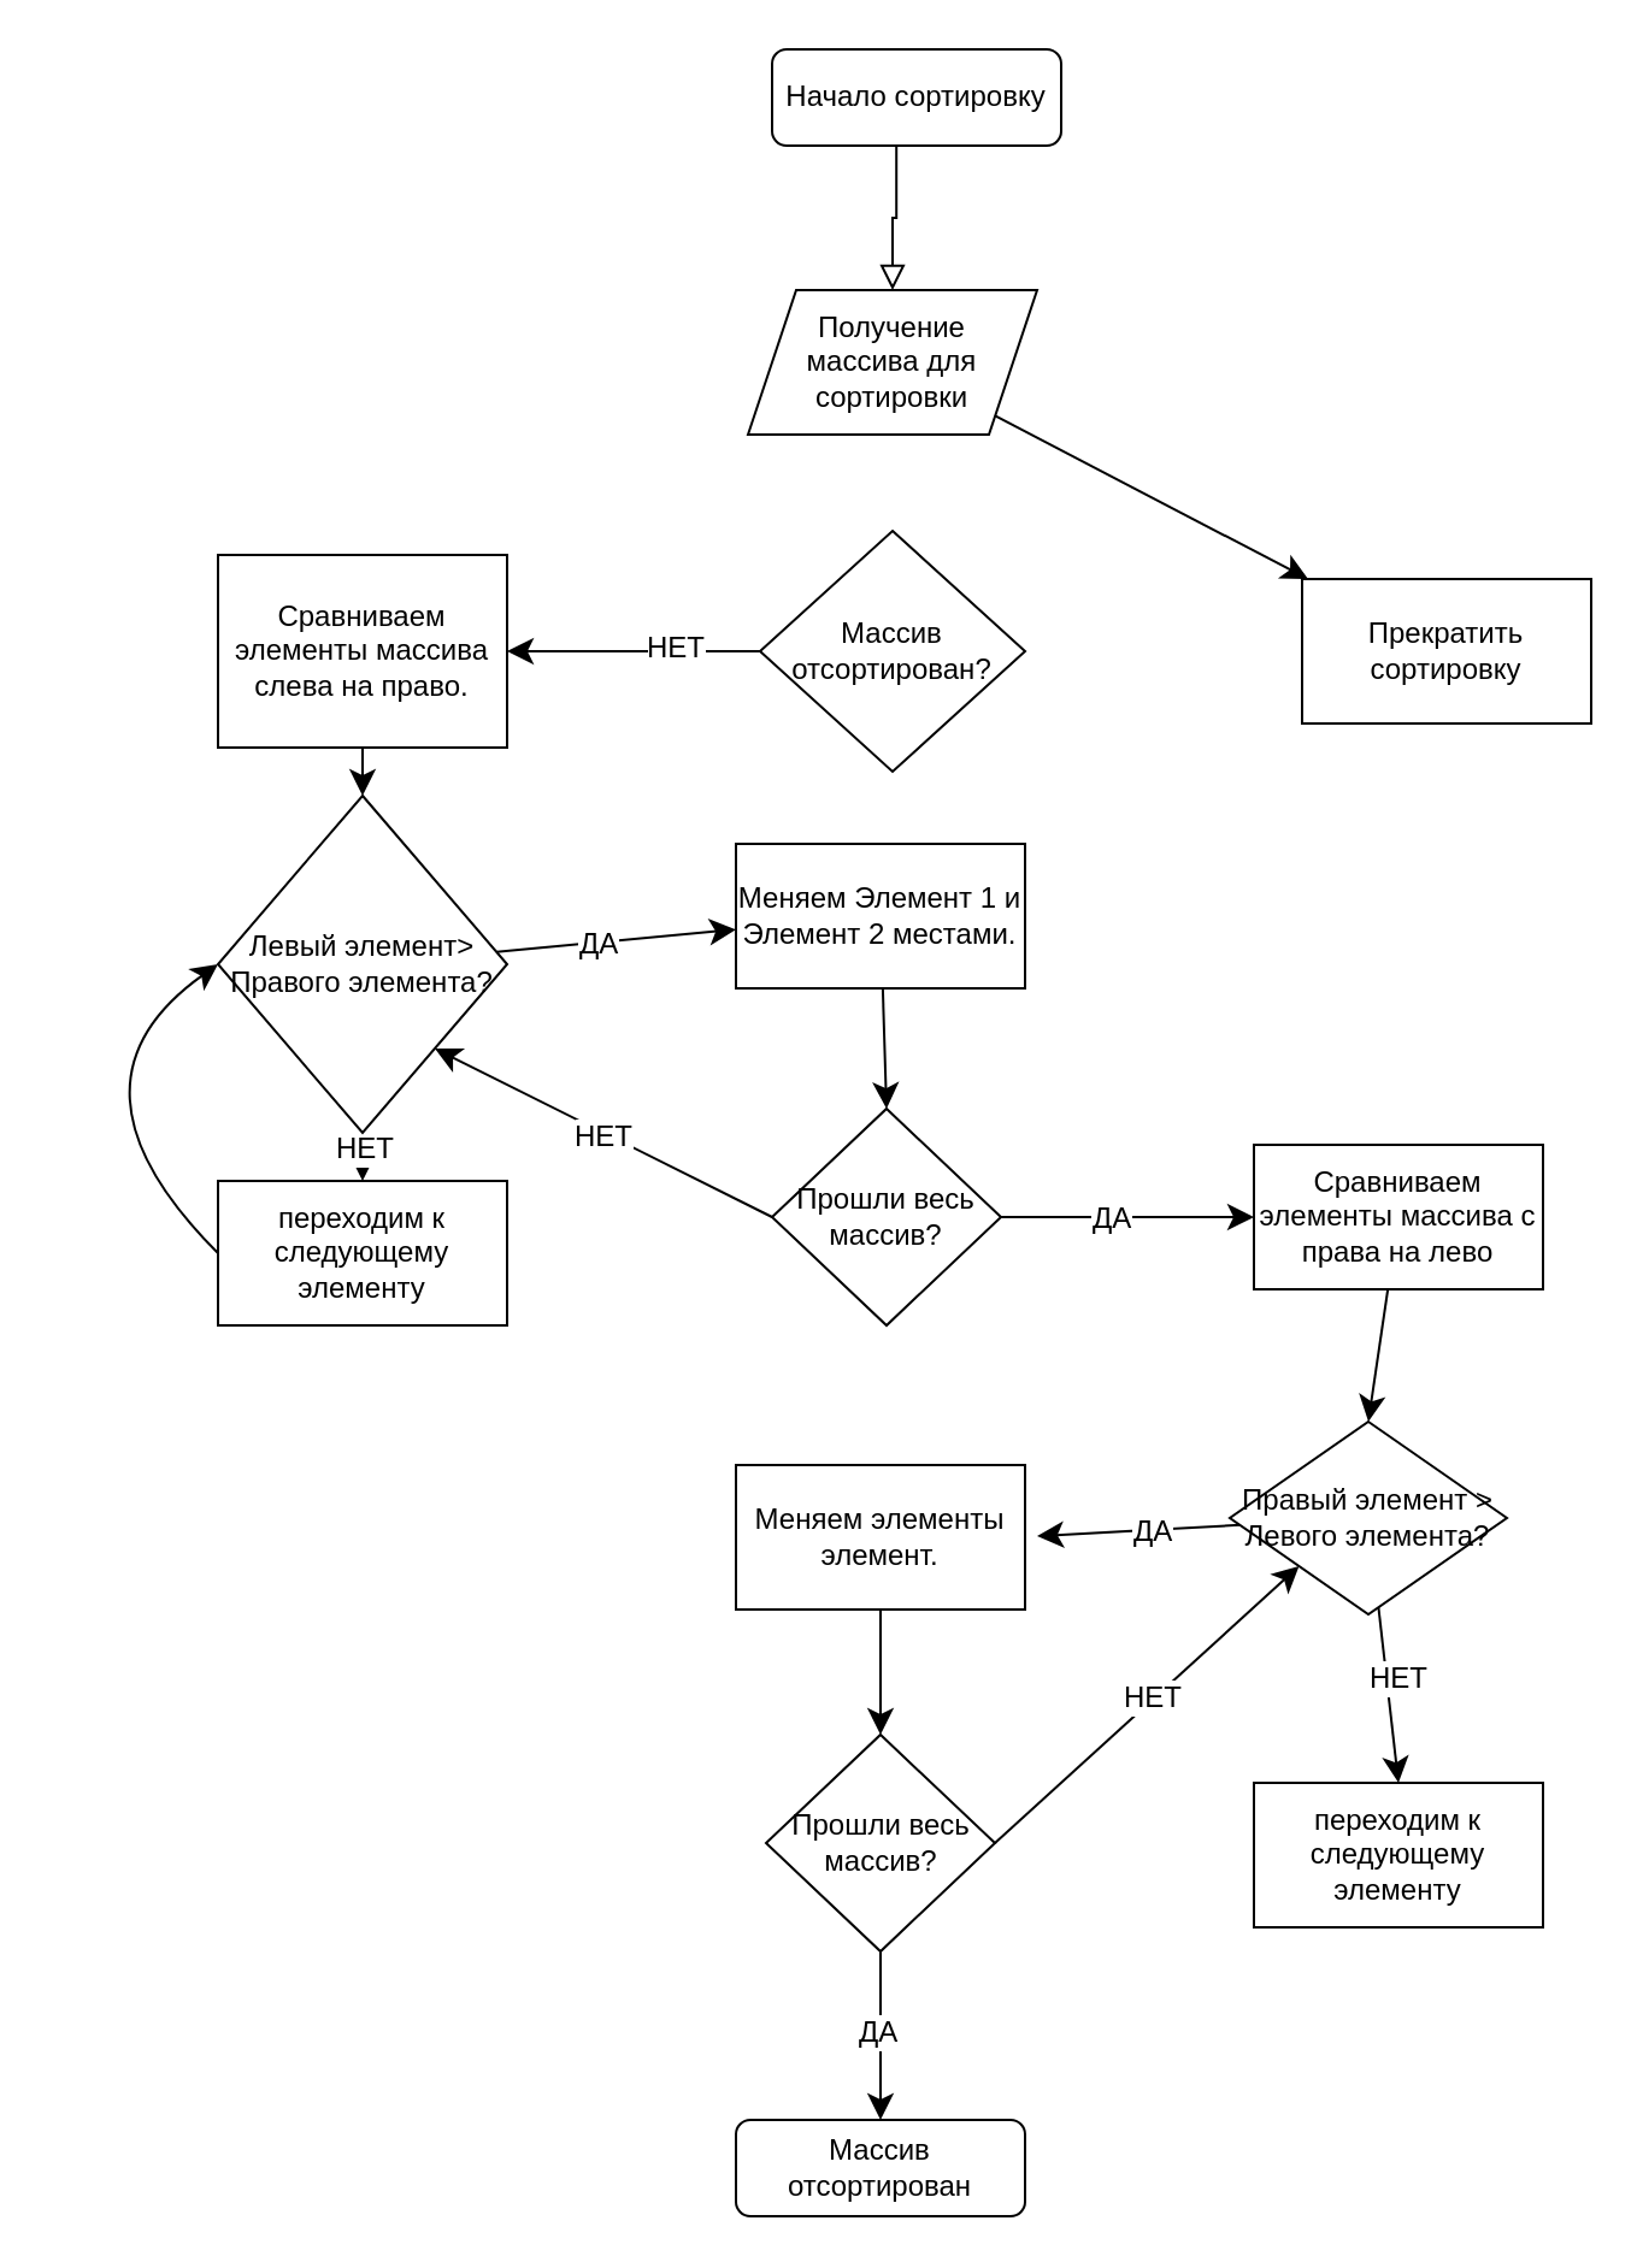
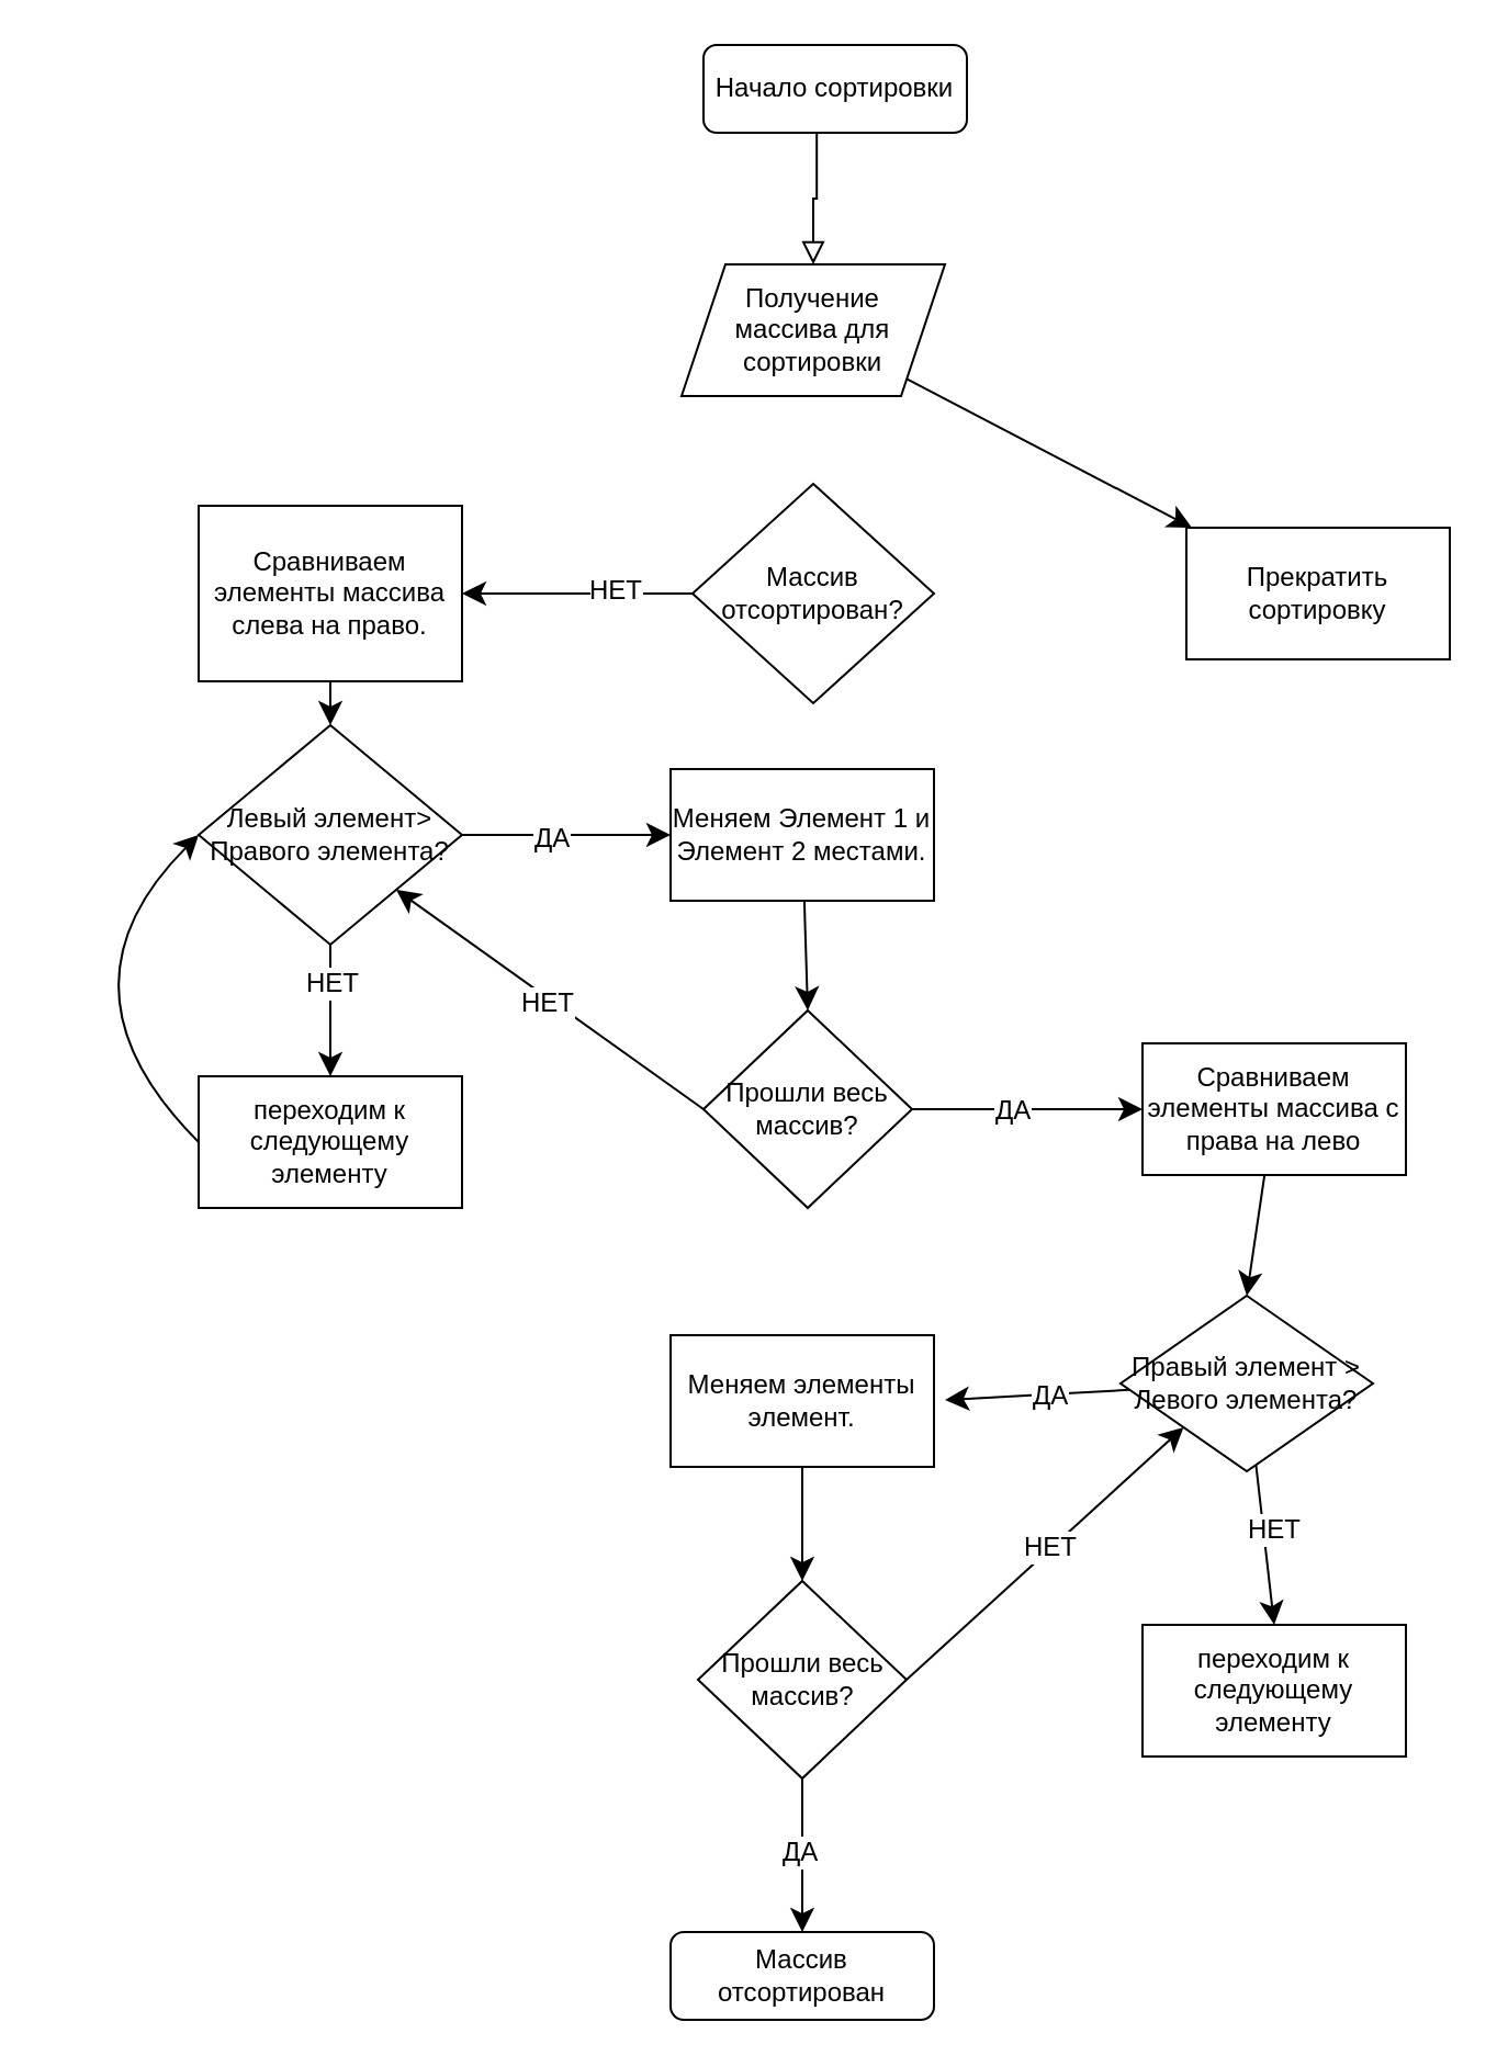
  <mxCell id="0" />
  <mxCell id="1" parent="0" />
  <mxCell id="2" value="" style="rounded=0;html=1;jettySize=auto;orthogonalLoop=1;fontSize=11;endArrow=block;endFill=0;endSize=8;strokeWidth=1;shadow=0;labelBackgroundColor=none;edgeStyle=orthogonalEdgeStyle;exitX=0.43;exitY=0.975;exitDx=0;exitDy=0;exitPerimeter=0;" parent="1" source="3" target="6" edge="1"><mxGeometry relative="1" as="geometry"><mxPoint x="360" y="90" as="targetPoint" /></mxGeometry></mxCell>
- <mxCell id="3" value="Начало сортировку" style="rounded=1;whiteSpace=wrap;html=1;fontSize=12;glass=0;strokeWidth=1;shadow=0;" parent="1" vertex="1"><mxGeometry x="320" width="120" height="40" as="geometry" y="20" /></mxCell>
+ <mxCell id="3" value="Начало сортировки" style="rounded=1;whiteSpace=wrap;html=1;fontSize=12;glass=0;strokeWidth=1;shadow=0;" parent="1" vertex="1"><mxGeometry x="320" width="120" height="40" as="geometry" y="20" /></mxCell>
  <mxCell id="4" value="Массив отсортирован" style="rounded=1;whiteSpace=wrap;html=1;fontSize=12;glass=0;strokeWidth=1;shadow=0;" parent="1" vertex="1"><mxGeometry x="305" y="880" width="120" height="40" as="geometry" /></mxCell>
  <mxCell id="5" style="edgeStyle=none;curved=1;rounded=0;orthogonalLoop=1;jettySize=auto;html=1;fontSize=12;startSize=8;endSize=8;" edge="1" parent="1" source="6" target="10"><mxGeometry relative="1" as="geometry" /></mxCell>
  <mxCell id="6" value="Получение &lt;br&gt;массива для сортировки" style="shape=parallelogram;perimeter=parallelogramPerimeter;whiteSpace=wrap;html=1;fixedSize=1;" vertex="1" parent="1"><mxGeometry x="310" y="120" width="120" height="60" as="geometry" /></mxCell>
  <mxCell id="7" style="edgeStyle=none;curved=1;rounded=0;orthogonalLoop=1;jettySize=auto;html=1;entryX=1;entryY=0.5;entryDx=0;entryDy=0;fontSize=12;startSize=8;endSize=8;" edge="1" parent="1" source="9" target="12"><mxGeometry relative="1" as="geometry" /></mxCell>
  <mxCell id="8" value="НЕТ" style="edgeLabel;html=1;align=center;verticalAlign=middle;resizable=0;points=[];fontSize=12;" vertex="1" connectable="0" parent="7"><mxGeometry x="-0.305" y="-2" relative="1" as="geometry"><mxPoint as="offset" /></mxGeometry></mxCell>
  <mxCell id="9" value="Массив отсортирован?" style="rhombus;whiteSpace=wrap;html=1;" vertex="1" parent="1"><mxGeometry x="315" y="220" width="110" height="100" as="geometry" /></mxCell>
  <mxCell id="10" value="Прекратить сортировку" style="rounded=0;whiteSpace=wrap;html=1;" vertex="1" parent="1"><mxGeometry x="540" y="240" width="120" height="60" as="geometry" /></mxCell>
  <mxCell id="11" value="" style="edgeStyle=none;curved=1;rounded=0;orthogonalLoop=1;jettySize=auto;html=1;fontSize=12;startSize=8;endSize=8;" edge="1" parent="1" source="12" target="17"><mxGeometry relative="1" as="geometry" /></mxCell>
  <mxCell id="12" value="Сравниваем элементы массива слева на право." style="rounded=0;whiteSpace=wrap;html=1;" vertex="1" parent="1"><mxGeometry x="90" y="230" width="120" height="80" as="geometry" /></mxCell>
  <mxCell id="13" style="edgeStyle=none;curved=1;rounded=0;orthogonalLoop=1;jettySize=auto;html=1;fontSize=12;startSize=8;endSize=8;" edge="1" parent="1" source="17" target="19"><mxGeometry relative="1" as="geometry" /></mxCell>
  <mxCell id="14" value="ДА" style="edgeLabel;html=1;align=center;verticalAlign=middle;resizable=0;points=[];fontSize=12;" vertex="1" connectable="0" parent="13"><mxGeometry x="-0.15" y="-1" relative="1" as="geometry"><mxPoint as="offset" /></mxGeometry></mxCell>
  <mxCell id="15" value="" style="edgeStyle=none;curved=1;rounded=0;orthogonalLoop=1;jettySize=auto;html=1;fontSize=12;startSize=8;endSize=8;" edge="1" parent="1" source="17" target="21"><mxGeometry relative="1" as="geometry" /></mxCell>
  <mxCell id="16" value="НЕТ" style="edgeLabel;html=1;align=center;verticalAlign=middle;resizable=0;points=[];fontSize=12;" vertex="1" connectable="0" parent="15"><mxGeometry x="-0.43" relative="1" as="geometry"><mxPoint as="offset" /></mxGeometry></mxCell>
- <mxCell id="17" value="Левый элемент&amp;gt;&lt;br&gt;Правого элемента?" style="rhombus;whiteSpace=wrap;html=1;rounded=0;" vertex="1" parent="1"><mxGeometry x="90" y="330" width="120" height="140" as="geometry" /></mxCell>
+ <mxCell id="17" value="Левый элемент&amp;gt;&lt;br&gt;Правого элемента?" style="rhombus;whiteSpace=wrap;html=1;rounded=0;" vertex="1" parent="1"><mxGeometry x="90" y="330" width="120" height="100" as="geometry" /></mxCell>
  <mxCell id="18" style="edgeStyle=none;curved=1;rounded=0;orthogonalLoop=1;jettySize=auto;html=1;entryX=0.5;entryY=0;entryDx=0;entryDy=0;fontSize=12;startSize=8;endSize=8;" edge="1" parent="1" source="19" target="26"><mxGeometry relative="1" as="geometry" /></mxCell>
  <mxCell id="19" value="Меняем Элемент 1 и Элемент 2 местами." style="rounded=0;whiteSpace=wrap;html=1;" vertex="1" parent="1"><mxGeometry x="305" y="350" width="120" height="60" as="geometry" /></mxCell>
  <mxCell id="20" style="edgeStyle=none;curved=1;rounded=0;orthogonalLoop=1;jettySize=auto;html=1;entryX=0;entryY=0.5;entryDx=0;entryDy=0;fontSize=12;startSize=8;endSize=8;exitX=0;exitY=0.5;exitDx=0;exitDy=0;" edge="1" parent="1" source="21" target="17"><mxGeometry relative="1" as="geometry"><Array as="points"><mxPoint x="20" y="450" /></Array></mxGeometry></mxCell>
  <mxCell id="21" value="переходим к следующему элементу" style="whiteSpace=wrap;html=1;rounded=0;" vertex="1" parent="1"><mxGeometry x="90" y="490" width="120" height="60" as="geometry" /></mxCell>
  <mxCell id="22" value="" style="edgeStyle=none;curved=1;rounded=0;orthogonalLoop=1;jettySize=auto;html=1;fontSize=12;startSize=8;endSize=8;" edge="1" parent="1" source="26" target="28"><mxGeometry relative="1" as="geometry" /></mxCell>
  <mxCell id="23" value="ДА" style="edgeLabel;html=1;align=center;verticalAlign=middle;resizable=0;points=[];fontSize=12;" vertex="1" connectable="0" parent="22"><mxGeometry x="-0.02" y="-2" relative="1" as="geometry"><mxPoint x="-6" y="-2" as="offset" /></mxGeometry></mxCell>
  <mxCell id="24" style="edgeStyle=none;curved=1;rounded=0;orthogonalLoop=1;jettySize=auto;html=1;entryX=1;entryY=1;entryDx=0;entryDy=0;fontSize=12;startSize=8;endSize=8;exitX=0;exitY=0.5;exitDx=0;exitDy=0;" edge="1" parent="1" source="26" target="17"><mxGeometry relative="1" as="geometry" /></mxCell>
  <mxCell id="25" value="НЕТ" style="edgeLabel;html=1;align=center;verticalAlign=middle;resizable=0;points=[];fontSize=12;" vertex="1" connectable="0" parent="24"><mxGeometry x="-0.003" y="2" relative="1" as="geometry"><mxPoint as="offset" /></mxGeometry></mxCell>
  <mxCell id="26" value="Прошли весь массив?" style="rhombus;whiteSpace=wrap;html=1;" vertex="1" parent="1"><mxGeometry x="320" y="460" width="95" height="90" as="geometry" /></mxCell>
  <mxCell id="27" style="edgeStyle=none;curved=1;rounded=0;orthogonalLoop=1;jettySize=auto;html=1;entryX=0.5;entryY=0;entryDx=0;entryDy=0;fontSize=12;startSize=8;endSize=8;" edge="1" parent="1" source="28" target="33"><mxGeometry relative="1" as="geometry" /></mxCell>
  <mxCell id="28" value="Сравниваем элементы массива с права на лево" style="whiteSpace=wrap;html=1;" vertex="1" parent="1"><mxGeometry x="520" y="475" width="120" height="60" as="geometry" /></mxCell>
  <mxCell id="29" style="edgeStyle=none;curved=1;rounded=0;orthogonalLoop=1;jettySize=auto;html=1;fontSize=12;startSize=8;endSize=8;" edge="1" parent="1" source="33"><mxGeometry relative="1" as="geometry"><mxPoint x="430" y="637.5" as="targetPoint" /></mxGeometry></mxCell>
  <mxCell id="30" value="ДА" style="edgeLabel;html=1;align=center;verticalAlign=middle;resizable=0;points=[];fontSize=12;" vertex="1" connectable="0" parent="29"><mxGeometry x="-0.125" relative="1" as="geometry"><mxPoint y="1" as="offset" /></mxGeometry></mxCell>
  <mxCell id="31" style="edgeStyle=none;curved=1;rounded=0;orthogonalLoop=1;jettySize=auto;html=1;fontSize=12;startSize=8;endSize=8;entryX=0.5;entryY=0;entryDx=0;entryDy=0;" edge="1" parent="1" source="33" target="36"><mxGeometry relative="1" as="geometry"><mxPoint x="580" y="760" as="targetPoint" /></mxGeometry></mxCell>
  <mxCell id="32" value="НЕТ" style="edgeLabel;html=1;align=center;verticalAlign=middle;resizable=0;points=[];fontSize=12;" vertex="1" connectable="0" parent="31"><mxGeometry x="-0.188" y="4" relative="1" as="geometry"><mxPoint as="offset" /></mxGeometry></mxCell>
  <mxCell id="33" value="Правый элемент &amp;gt;&lt;br&gt;Левого элемента?" style="rhombus;whiteSpace=wrap;html=1;" vertex="1" parent="1"><mxGeometry x="510" y="590" width="115" height="80" as="geometry" /></mxCell>
  <mxCell id="34" style="edgeStyle=none;curved=1;rounded=0;orthogonalLoop=1;jettySize=auto;html=1;entryX=0.5;entryY=0;entryDx=0;entryDy=0;fontSize=12;startSize=8;endSize=8;" edge="1" parent="1" source="35" target="41"><mxGeometry relative="1" as="geometry" /></mxCell>
  <mxCell id="35" value="Меняем элементы элемент." style="rounded=0;whiteSpace=wrap;html=1;" vertex="1" parent="1"><mxGeometry x="305" y="608" width="120" height="60" as="geometry" /></mxCell>
  <mxCell id="36" value="переходим к следующему элементу" style="whiteSpace=wrap;html=1;rounded=0;" vertex="1" parent="1"><mxGeometry x="520" y="740" width="120" height="60" as="geometry" /></mxCell>
  <mxCell id="37" style="edgeStyle=none;curved=1;rounded=0;orthogonalLoop=1;jettySize=auto;html=1;entryX=0.5;entryY=0;entryDx=0;entryDy=0;fontSize=12;startSize=8;endSize=8;" edge="1" parent="1" source="41" target="4"><mxGeometry relative="1" as="geometry" /></mxCell>
  <mxCell id="38" value="ДА" style="edgeLabel;html=1;align=center;verticalAlign=middle;resizable=0;points=[];fontSize=12;" vertex="1" connectable="0" parent="37"><mxGeometry x="-0.046" y="-2" relative="1" as="geometry"><mxPoint as="offset" /></mxGeometry></mxCell>
  <mxCell id="39" style="edgeStyle=none;curved=1;rounded=0;orthogonalLoop=1;jettySize=auto;html=1;entryX=0;entryY=1;entryDx=0;entryDy=0;fontSize=12;startSize=8;endSize=8;exitX=1;exitY=0.5;exitDx=0;exitDy=0;" edge="1" parent="1" source="41" target="33"><mxGeometry relative="1" as="geometry" /></mxCell>
  <mxCell id="40" value="НЕТ" style="edgeLabel;html=1;align=center;verticalAlign=middle;resizable=0;points=[];fontSize=12;" vertex="1" connectable="0" parent="39"><mxGeometry x="-0.076" y="4" relative="1" as="geometry"><mxPoint x="9" y="-4" as="offset" /></mxGeometry></mxCell>
  <mxCell id="41" value="Прошли весь массив?" style="rhombus;whiteSpace=wrap;html=1;" vertex="1" parent="1"><mxGeometry x="317.5" y="720" width="95" height="90" as="geometry" /></mxCell>
